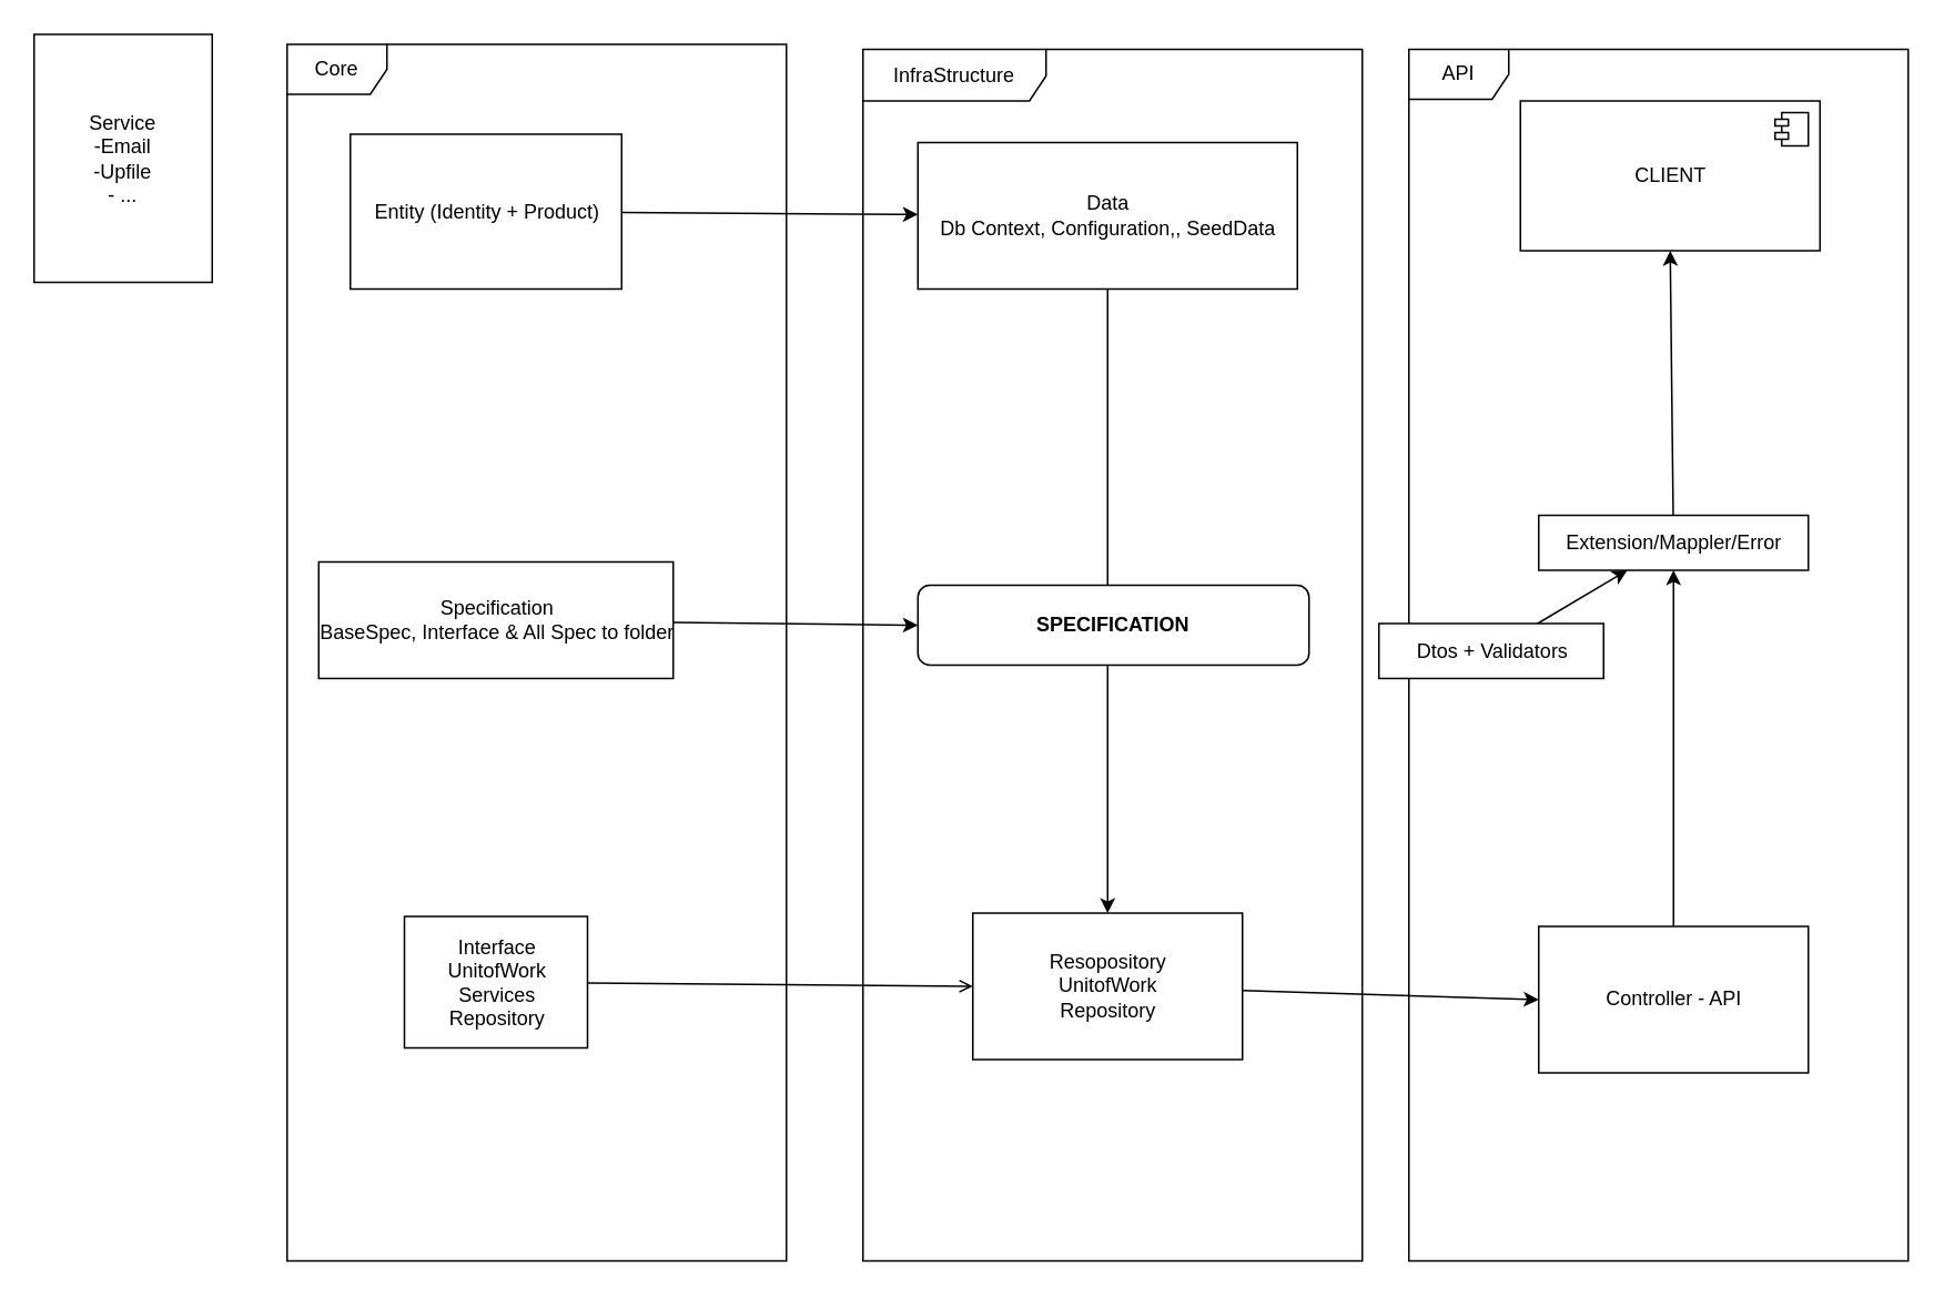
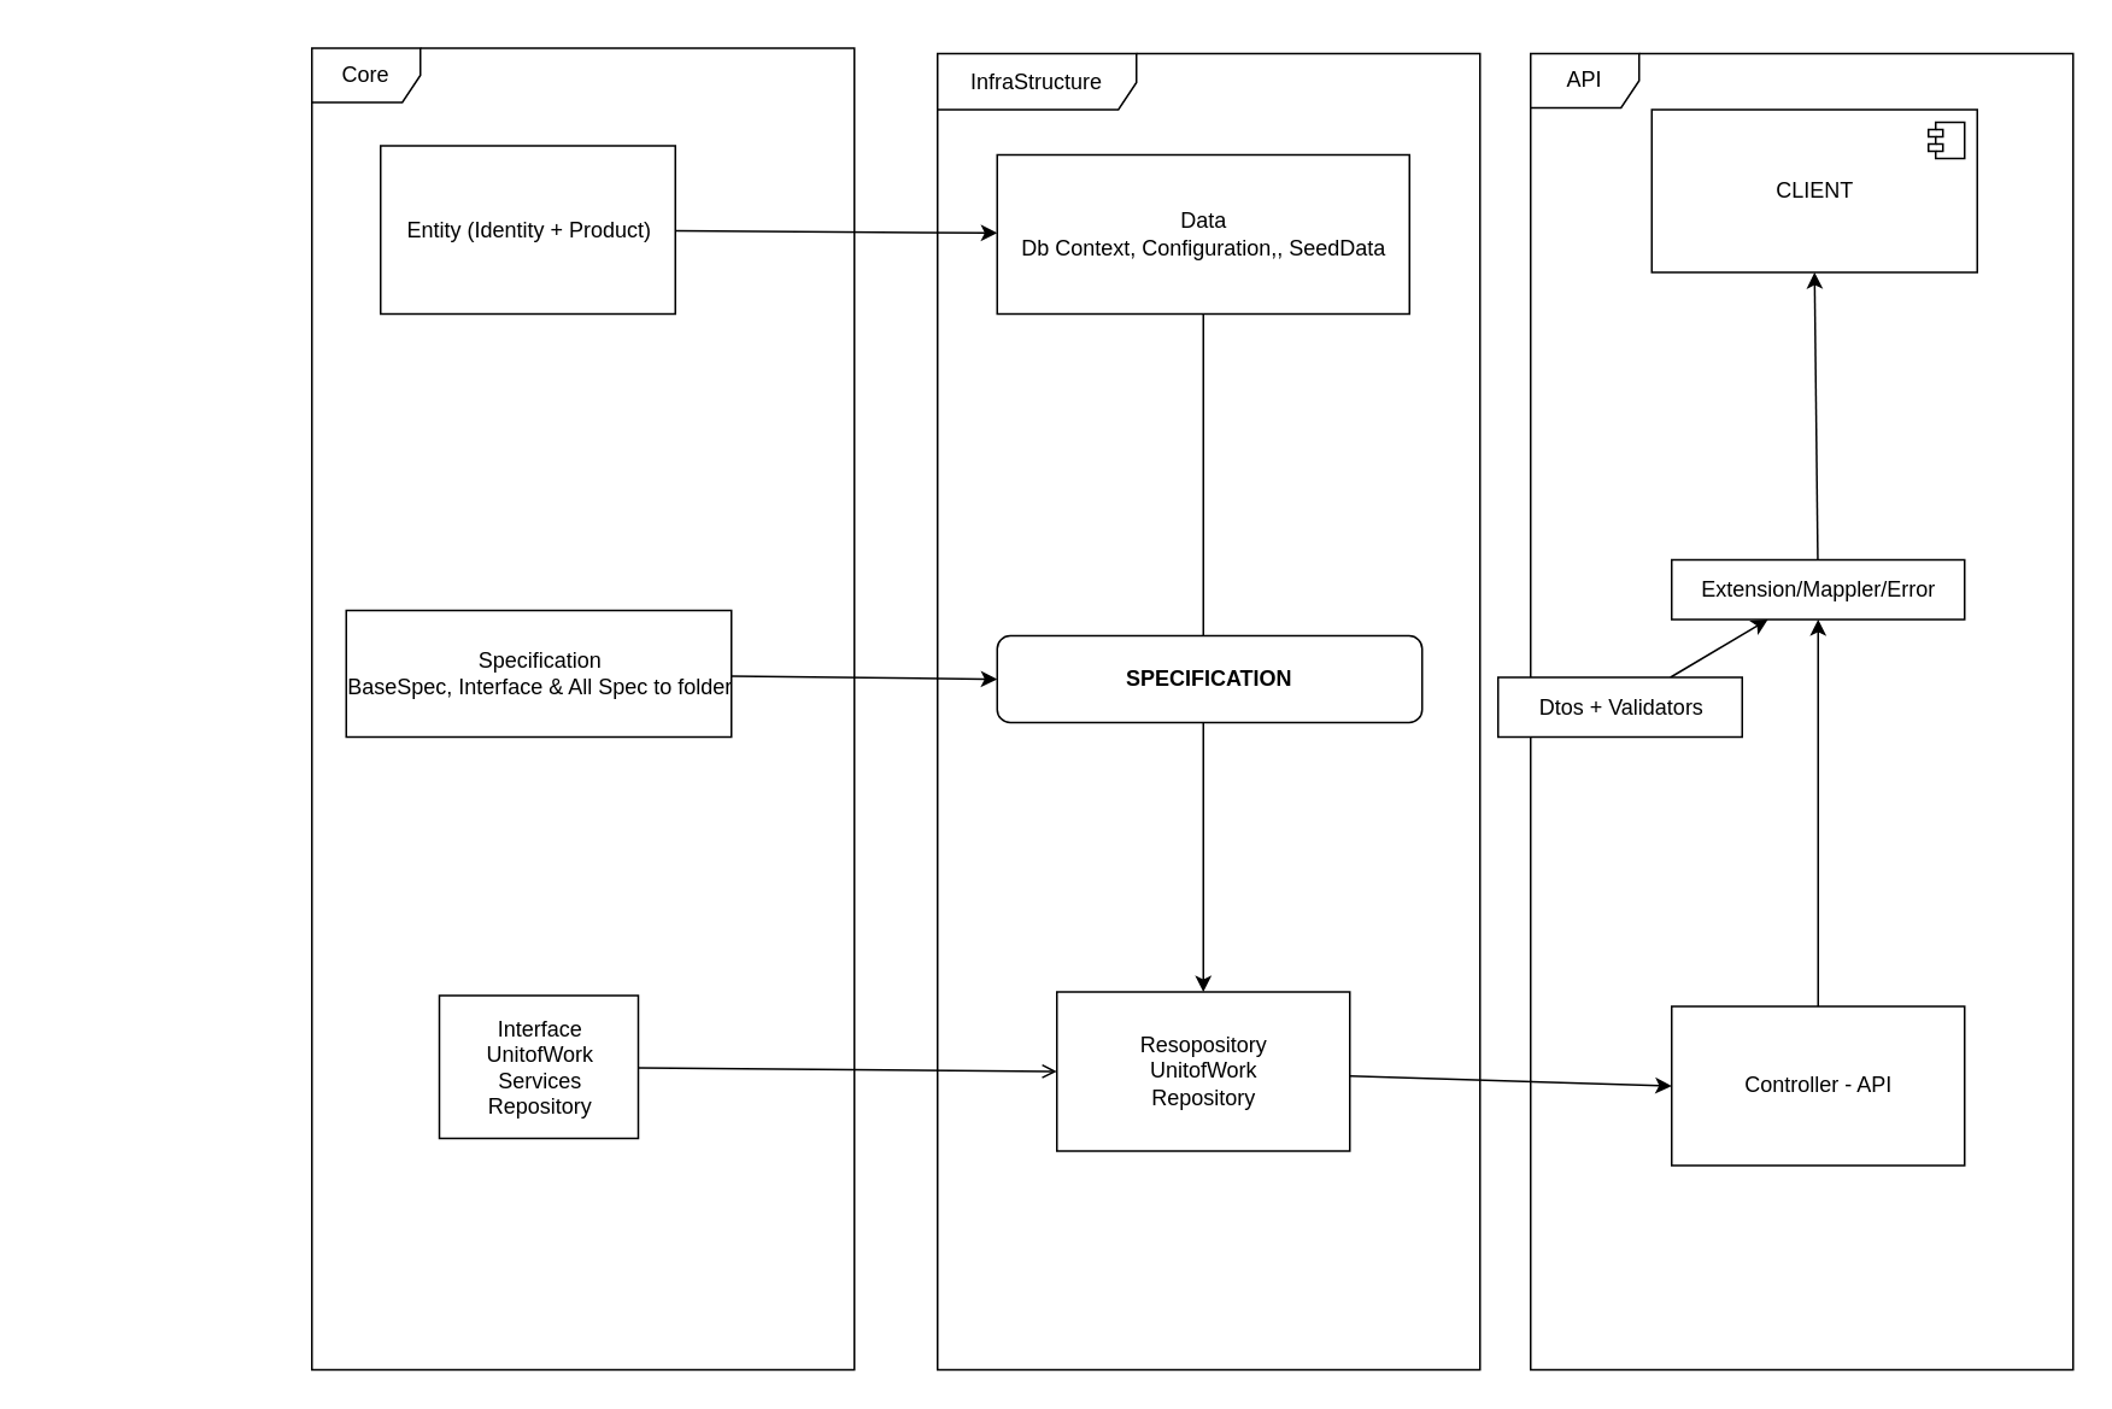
  <mxCell id="0" />
  <mxCell id="1" parent="0" />
  <mxCell id="2" value="Core" style="shape=umlFrame;whiteSpace=wrap;html=1;fontColor=default;strokeColor=default;fillColor=default;" parent="1" vertex="1"><mxGeometry x="172" y="26" width="300" height="731" as="geometry" /></mxCell>
  <mxCell id="3" value="API&lt;br&gt;" style="shape=umlFrame;whiteSpace=wrap;html=1;fontColor=default;strokeColor=default;fillColor=default;" parent="1" vertex="1"><mxGeometry x="846" y="29" width="300" height="728" as="geometry" /></mxCell>
  <mxCell id="4" value="InfraStructure" style="shape=umlFrame;whiteSpace=wrap;html=1;fontColor=default;strokeColor=default;fillColor=default;width=110;height=31;" parent="1" vertex="1"><mxGeometry x="518" y="29" width="300" height="728" as="geometry" /></mxCell>
  <mxCell id="5" style="edgeStyle=none;rounded=0;orthogonalLoop=1;jettySize=auto;html=1;labelBackgroundColor=default;fontColor=default;strokeColor=default;" parent="1" source="6" target="12" edge="1"><mxGeometry relative="1" as="geometry" /></mxCell>
  <mxCell id="6" value="Entity (Identity + Product)" style="html=1;fontColor=default;strokeColor=default;fillColor=default;" parent="1" vertex="1"><mxGeometry x="210" y="80" width="163" height="93" as="geometry" /></mxCell>
  <mxCell id="7" style="edgeStyle=none;rounded=0;orthogonalLoop=1;jettySize=auto;html=1;entryX=0;entryY=0.5;entryDx=0;entryDy=0;labelBackgroundColor=default;fontColor=default;strokeColor=default;endArrow=open;" parent="1" source="8" target="14" edge="1"><mxGeometry relative="1" as="geometry" /></mxCell>
  <mxCell id="8" value="Interface&lt;br&gt;UnitofWork&lt;br&gt;Services&lt;br&gt;Repository" style="html=1;fontColor=default;strokeColor=default;fillColor=default;" parent="1" vertex="1"><mxGeometry x="242.5" y="550" width="110" height="79" as="geometry" /></mxCell>
  <mxCell id="9" style="rounded=0;orthogonalLoop=1;jettySize=auto;html=1;entryX=0;entryY=0.5;entryDx=0;entryDy=0;labelBackgroundColor=default;fontColor=default;strokeColor=default;" parent="1" source="10" target="23" edge="1"><mxGeometry relative="1" as="geometry" /></mxCell>
  <mxCell id="10" value="Specification&lt;br&gt;BaseSpec, Interface &amp;amp; All Spec to folder" style="html=1;fontColor=default;strokeColor=default;fillColor=default;" parent="1" vertex="1"><mxGeometry x="191" y="337" width="213" height="70" as="geometry" /></mxCell>
  <mxCell id="11" style="edgeStyle=orthogonalEdgeStyle;rounded=0;orthogonalLoop=1;jettySize=auto;html=1;entryX=0.5;entryY=0;entryDx=0;entryDy=0;labelBackgroundColor=default;fontColor=default;strokeColor=default;" parent="1" source="12" target="14" edge="1"><mxGeometry relative="1" as="geometry" /></mxCell>
  <mxCell id="12" value="Data&lt;br&gt;Db Context, Configuration,, SeedData&lt;br&gt;" style="html=1;fontColor=default;strokeColor=default;fillColor=default;" parent="1" vertex="1"><mxGeometry x="551" y="85" width="228" height="88" as="geometry" /></mxCell>
  <mxCell id="13" style="edgeStyle=none;rounded=0;orthogonalLoop=1;jettySize=auto;html=1;entryX=0;entryY=0.5;entryDx=0;entryDy=0;labelBackgroundColor=default;fontColor=default;strokeColor=default;" parent="1" source="14" target="16" edge="1"><mxGeometry relative="1" as="geometry" /></mxCell>
  <mxCell id="14" value="Resopository&lt;br&gt;UnitofWork&lt;br&gt;Repository" style="html=1;fontColor=default;strokeColor=default;fillColor=default;" parent="1" vertex="1"><mxGeometry x="584" y="548" width="162" height="88" as="geometry" /></mxCell>
  <mxCell id="15" style="edgeStyle=none;rounded=0;orthogonalLoop=1;jettySize=auto;html=1;entryX=0.5;entryY=1;entryDx=0;entryDy=0;labelBackgroundColor=default;fontColor=default;strokeColor=default;" parent="1" source="16" target="20" edge="1"><mxGeometry relative="1" as="geometry" /></mxCell>
  <mxCell id="16" value="Controller - API" style="html=1;fontColor=default;strokeColor=default;fillColor=default;" parent="1" vertex="1"><mxGeometry x="924" y="556" width="162" height="88" as="geometry" /></mxCell>
  <mxCell id="17" style="edgeStyle=none;rounded=0;orthogonalLoop=1;jettySize=auto;html=1;labelBackgroundColor=default;fontColor=default;strokeColor=default;" parent="1" source="18" target="20" edge="1"><mxGeometry relative="1" as="geometry"><mxPoint x="1005" y="346" as="targetPoint" /></mxGeometry></mxCell>
  <mxCell id="18" value="Dtos + Validators" style="html=1;fontColor=default;strokeColor=default;fillColor=default;" parent="1" vertex="1"><mxGeometry x="828" y="374" width="135" height="33" as="geometry" /></mxCell>
  <mxCell id="19" style="edgeStyle=none;rounded=0;orthogonalLoop=1;jettySize=auto;html=1;entryX=0.5;entryY=1;entryDx=0;entryDy=0;labelBackgroundColor=default;fontColor=default;strokeColor=default;" parent="1" source="20" target="21" edge="1"><mxGeometry relative="1" as="geometry" /></mxCell>
  <mxCell id="20" value="Extension/Mappler/Error" style="html=1;fontColor=default;strokeColor=default;fillColor=default;" parent="1" vertex="1"><mxGeometry x="924" y="309" width="162" height="33" as="geometry" /></mxCell>
  <mxCell id="21" value="CLIENT" style="html=1;dropTarget=0;fontColor=default;strokeColor=default;fillColor=default;" parent="1" vertex="1"><mxGeometry x="913" y="60" width="180" height="90" as="geometry" /></mxCell>
  <mxCell id="22" value="" style="shape=module;jettyWidth=8;jettyHeight=4;fontColor=default;strokeColor=default;fillColor=default;" parent="21" vertex="1"><mxGeometry x="1" width="20" height="20" relative="1" as="geometry"><mxPoint x="-27" y="7" as="offset" /></mxGeometry></mxCell>
  <mxCell id="23" value="SPECIFICATION" style="rounded=1;whiteSpace=wrap;html=1;fontColor=default;strokeColor=default;fillColor=default;fontStyle=1" parent="1" vertex="1"><mxGeometry x="551" y="351" width="235" height="48" as="geometry" /></mxCell>
- <mxCell id="24" value="Service&lt;br&gt;-Email&lt;br&gt;-Upfile&lt;br&gt;- ..." style="rounded=0;whiteSpace=wrap;html=1;fontColor=default;strokeColor=default;fillColor=default;" parent="1" vertex="1"><mxGeometry x="20" y="20" width="107" height="149" as="geometry" /></mxCell>
